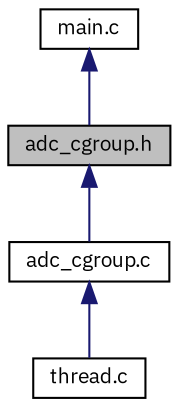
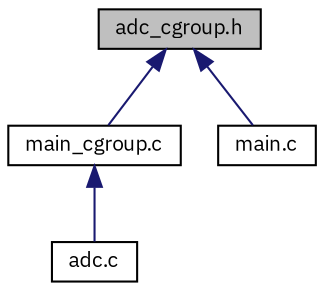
  digraph {
    fontname="IBM Plex Sans"
    node [color=black fillcolor=white fontname="IBM Plex Sans" fontsize=10 shape=record style=filled]
    edge [color=midnightblue dir=back fontname="IBM Plex Sans" fontsize=10 labelfontname=Helvetica labelfontsize=10 style=solid]
    n1 [fillcolor=grey75 fontcolor=black height=0.2 label="adc_cgroup.h" width=0.4]
-   n2 [height=0.2 label="adc_cgroup.c" width=0.4]
+   n2 [height=0.2 label="main_cgroup.c" width=0.4]
    n3 [height=0.2 label="main.c" width=0.4]
-   n4 [height=0.2 label="thread.c" width=0.4]
+   n4 [height=0.2 label="adc.c" width=0.4]
    n1 -> n2
-   n3 -> n1
+   n1 -> n3
    n2 -> n4
  }
